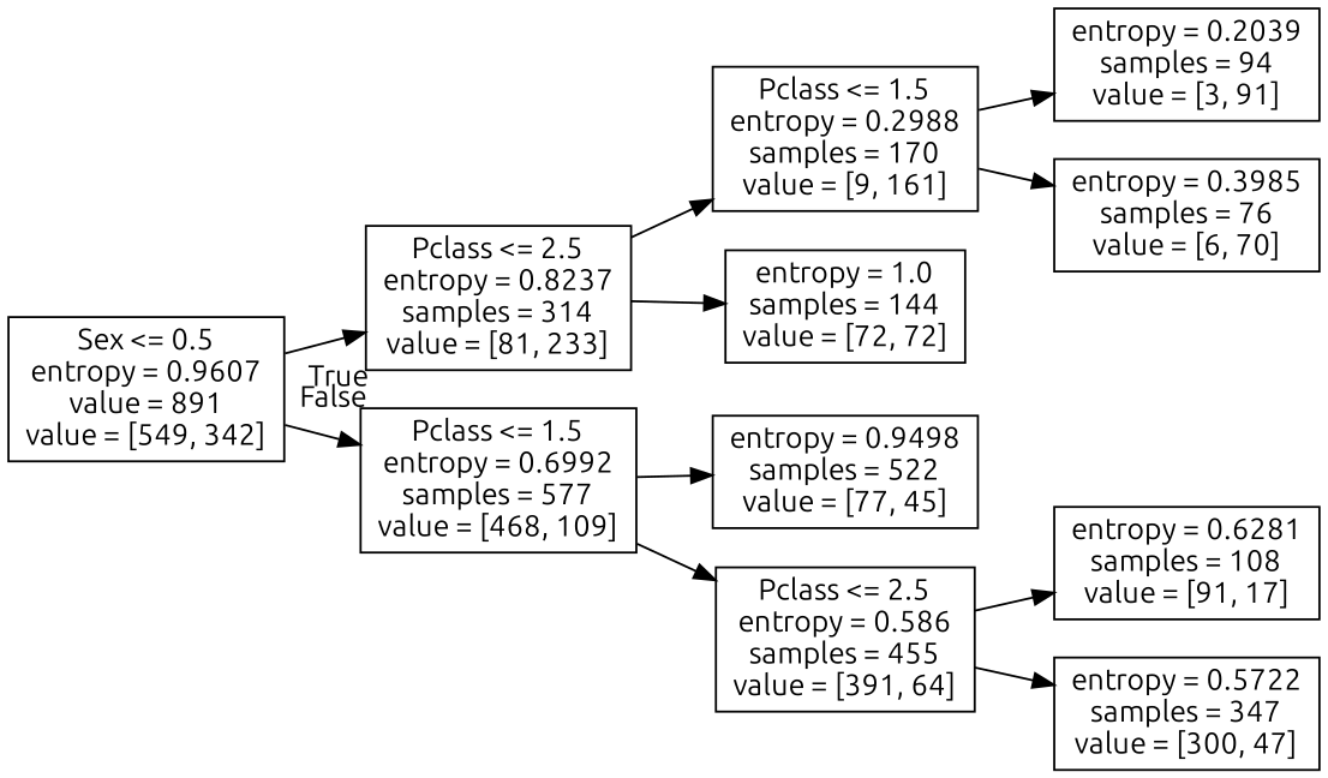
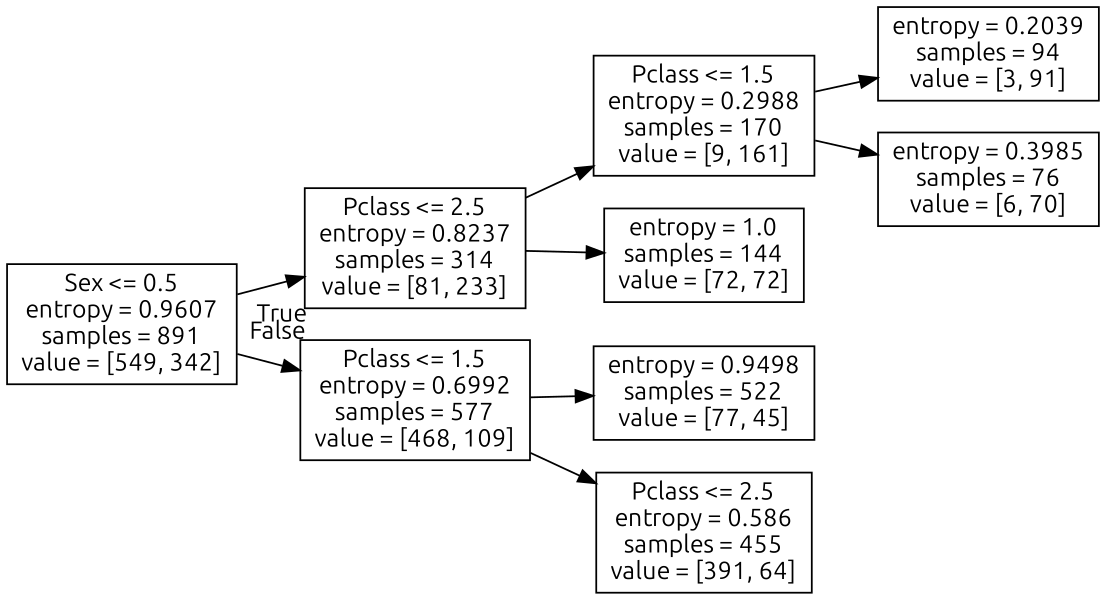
  digraph {
    fontname=Ubuntu
    rankdir=LR
    node [fontname=Ubuntu shape=box]
    edge [fontname=Ubuntu]
-   n1 [label="Sex <= 0.5\nentropy = 0.9607\nvalue = 891\nvalue = [549, 342]"]
+   n1 [label="Sex <= 0.5\nentropy = 0.9607\nsamples = 891\nvalue = [549, 342]"]
    n2 [label="Pclass <= 2.5\nentropy = 0.8237\nsamples = 314\nvalue = [81, 233]"]
    n3 [label="Pclass <= 1.5\nentropy = 0.6992\nsamples = 577\nvalue = [468, 109]"]
    n4 [label="Pclass <= 1.5\nentropy = 0.2988\nsamples = 170\nvalue = [9, 161]"]
    n5 [label="entropy = 1.0\nsamples = 144\nvalue = [72, 72]"]
    n6 [label="entropy = 0.9498\nsamples = 522\nvalue = [77, 45]"]
    n7 [label="Pclass <= 2.5\nentropy = 0.586\nsamples = 455\nvalue = [391, 64]"]
    n8 [label="entropy = 0.2039\nsamples = 94\nvalue = [3, 91]"]
    n9 [label="entropy = 0.3985\nsamples = 76\nvalue = [6, 70]"]
-   n10 [label="entropy = 0.6281\nsamples = 108\nvalue = [91, 17]"]
-   n11 [label="entropy = 0.5722\nsamples = 347\nvalue = [300, 47]"]
    n1 -> n2 [headlabel=True labelangle=45 labeldistance=2.5]
    n1 -> n3 [headlabel=False labelangle=-45 labeldistance=2.5]
    n2 -> n4
    n2 -> n5
    n3 -> n6
    n3 -> n7
    n4 -> n8
    n4 -> n9
-   n7 -> n10
-   n7 -> n11
  }
